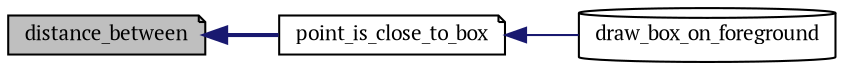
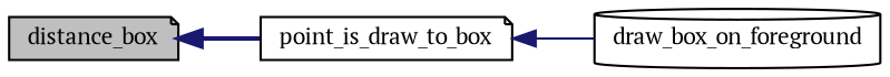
  digraph {
    fontname="PT Serif"
    rankdir=LR
    node [color=black fillcolor=white fontname="PT Serif" fontsize=10 shape=note style=filled]
    edge [color=midnightblue dir=back fontname="PT Serif" fontsize=10 labelfontname=Helvetica labelfontsize=10]
-   n1 [fillcolor=grey75 fontcolor=black height=0.2 label=distance_between width=0.4]
-   n2 [height=0.2 label=point_is_close_to_box width=0.4]
+   n1 [fillcolor=grey75 fontcolor=black height=0.2 label=distance_box width=0.4]
+   n2 [height=0.2 label=point_is_draw_to_box width=0.4]
    n3 [height=0.2 label=draw_box_on_foreground shape=cylinder width=0.4]
    n1 -> n2 [style=bold]
    n2 -> n3 [style=solid]
  }
